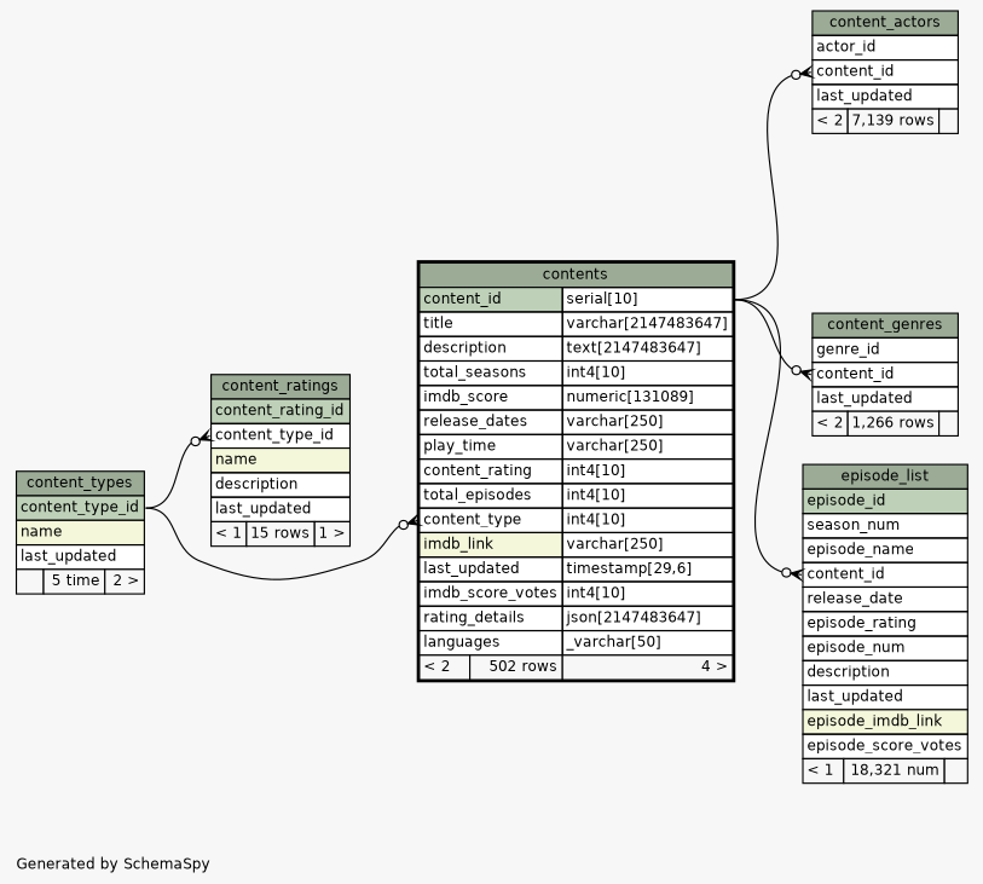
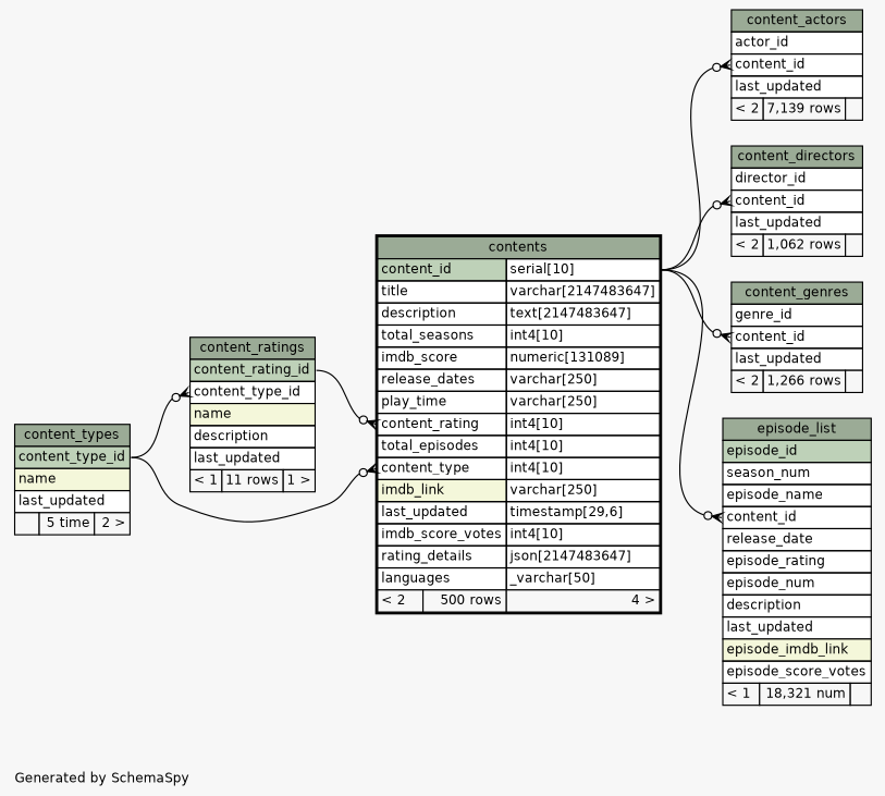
  digraph {
    bgcolor="#f7f7f7"
    fontname=Helvetica
    fontsize=11
    label="\nGenerated by SchemaSpy"
    labeljust=l
    nodesep=0.18
    rankdir=RL
    ranksep=0.46
    node [fontname=Helvetica fontsize=11 shape=plaintext]
    edge [arrowhead=none arrowsize=0.8 arrowtail=crowodot dir=back headport="content_id.type:e" tailport="content_id:w"]
    n1 [label=<     <TABLE BORDER="0" CELLBORDER="1" CELLSPACING="0" BGCOLOR="#ffffff">       <TR><TD COLSPAN="3" BGCOLOR="#9bab96" ALIGN="CENTER">content_actors</TD></TR>       <TR><TD PORT="actor_id" COLSPAN="3" ALIGN="LEFT">actor_id</TD></TR>       <TR><TD PORT="content_id" COLSPAN="3" ALIGN="LEFT">content_id</TD></TR>       <TR><TD PORT="last_updated" COLSPAN="3" ALIGN="LEFT">last_updated</TD></TR>       <TR><TD ALIGN="LEFT" BGCOLOR="#f7f7f7">&lt; 2</TD><TD ALIGN="RIGHT" BGCOLOR="#f7f7f7">7,139 rows</TD><TD ALIGN="RIGHT" BGCOLOR="#f7f7f7">  </TD></TR>     </TABLE>>]
-   n2 [label=<     <TABLE BORDER="2" CELLBORDER="1" CELLSPACING="0" BGCOLOR="#ffffff">       <TR><TD COLSPAN="3" BGCOLOR="#9bab96" ALIGN="CENTER">contents</TD></TR>       <TR><TD PORT="content_id" COLSPAN="2" BGCOLOR="#bed1b8" ALIGN="LEFT">content_id</TD><TD PORT="content_id.type" ALIGN="LEFT">serial[10]</TD></TR>       <TR><TD PORT="title" COLSPAN="2" ALIGN="LEFT">title</TD><TD PORT="title.type" ALIGN="LEFT">varchar[2147483647]</TD></TR>       <TR><TD PORT="description" COLSPAN="2" ALIGN="LEFT">description</TD><TD PORT="description.type" ALIGN="LEFT">text[2147483647]</TD></TR>       <TR><TD PORT="total_seasons" COLSPAN="2" ALIGN="LEFT">total_seasons</TD><TD PORT="total_seasons.type" ALIGN="LEFT">int4[10]</TD></TR>       <TR><TD PORT="imdb_score" COLSPAN="2" ALIGN="LEFT">imdb_score</TD><TD PORT="imdb_score.type" ALIGN="LEFT">numeric[131089]</TD></TR>       <TR><TD PORT="release_dates" COLSPAN="2" ALIGN="LEFT">release_dates</TD><TD PORT="release_dates.type" ALIGN="LEFT">varchar[250]</TD></TR>       <TR><TD PORT="play_time" COLSPAN="2" ALIGN="LEFT">play_time</TD><TD PORT="play_time.type" ALIGN="LEFT">varchar[250]</TD></TR>       <TR><TD PORT="content_rating" COLSPAN="2" ALIGN="LEFT">content_rating</TD><TD PORT="content_rating.type" ALIGN="LEFT">int4[10]</TD></TR>       <TR><TD PORT="total_episodes" COLSPAN="2" ALIGN="LEFT">total_episodes</TD><TD PORT="total_episodes.type" ALIGN="LEFT">int4[10]</TD></TR>       <TR><TD PORT="content_type" COLSPAN="2" ALIGN="LEFT">content_type</TD><TD PORT="content_type.type" ALIGN="LEFT">int4[10]</TD></TR>       <TR><TD PORT="imdb_link" COLSPAN="2" BGCOLOR="#f4f7da" ALIGN="LEFT">imdb_link</TD><TD PORT="imdb_link.type" ALIGN="LEFT">varchar[250]</TD></TR>       <TR><TD PORT="last_updated" COLSPAN="2" ALIGN="LEFT">last_updated</TD><TD PORT="last_updated.type" ALIGN="LEFT">timestamp[29,6]</TD></TR>       <TR><TD PORT="imdb_score_votes" COLSPAN="2" ALIGN="LEFT">imdb_score_votes</TD><TD PORT="imdb_score_votes.type" ALIGN="LEFT">int4[10]</TD></TR>       <TR><TD PORT="rating_details" COLSPAN="2" ALIGN="LEFT">rating_details</TD><TD PORT="rating_details.type" ALIGN="LEFT">json[2147483647]</TD></TR>       <TR><TD PORT="languages" COLSPAN="2" ALIGN="LEFT">languages</TD><TD PORT="languages.type" ALIGN="LEFT">_varchar[50]</TD></TR>       <TR><TD ALIGN="LEFT" BGCOLOR="#f7f7f7">&lt; 2</TD><TD ALIGN="RIGHT" BGCOLOR="#f7f7f7">502 rows</TD><TD ALIGN="RIGHT" BGCOLOR="#f7f7f7">4 &gt;</TD></TR>     </TABLE>>]
-   n3 [label=<     <TABLE BORDER="0" CELLBORDER="1" CELLSPACING="0" BGCOLOR="#ffffff">       <TR><TD COLSPAN="3" BGCOLOR="#9bab96" ALIGN="CENTER">content_ratings</TD></TR>       <TR><TD PORT="content_rating_id" COLSPAN="3" BGCOLOR="#bed1b8" ALIGN="LEFT">content_rating_id</TD></TR>       <TR><TD PORT="content_type_id" COLSPAN="3" ALIGN="LEFT">content_type_id</TD></TR>       <TR><TD PORT="name" COLSPAN="3" BGCOLOR="#f4f7da" ALIGN="LEFT">name</TD></TR>       <TR><TD PORT="description" COLSPAN="3" ALIGN="LEFT">description</TD></TR>       <TR><TD PORT="last_updated" COLSPAN="3" ALIGN="LEFT">last_updated</TD></TR>       <TR><TD ALIGN="LEFT" BGCOLOR="#f7f7f7">&lt; 1</TD><TD ALIGN="RIGHT" BGCOLOR="#f7f7f7">15 rows</TD><TD ALIGN="RIGHT" BGCOLOR="#f7f7f7">1 &gt;</TD></TR>     </TABLE>>]
+   n2 [label=<     <TABLE BORDER="2" CELLBORDER="1" CELLSPACING="0" BGCOLOR="#ffffff">       <TR><TD COLSPAN="3" BGCOLOR="#9bab96" ALIGN="CENTER">contents</TD></TR>       <TR><TD PORT="content_id" COLSPAN="2" BGCOLOR="#bed1b8" ALIGN="LEFT">content_id</TD><TD PORT="content_id.type" ALIGN="LEFT">serial[10]</TD></TR>       <TR><TD PORT="title" COLSPAN="2" ALIGN="LEFT">title</TD><TD PORT="title.type" ALIGN="LEFT">varchar[2147483647]</TD></TR>       <TR><TD PORT="description" COLSPAN="2" ALIGN="LEFT">description</TD><TD PORT="description.type" ALIGN="LEFT">text[2147483647]</TD></TR>       <TR><TD PORT="total_seasons" COLSPAN="2" ALIGN="LEFT">total_seasons</TD><TD PORT="total_seasons.type" ALIGN="LEFT">int4[10]</TD></TR>       <TR><TD PORT="imdb_score" COLSPAN="2" ALIGN="LEFT">imdb_score</TD><TD PORT="imdb_score.type" ALIGN="LEFT">numeric[131089]</TD></TR>       <TR><TD PORT="release_dates" COLSPAN="2" ALIGN="LEFT">release_dates</TD><TD PORT="release_dates.type" ALIGN="LEFT">varchar[250]</TD></TR>       <TR><TD PORT="play_time" COLSPAN="2" ALIGN="LEFT">play_time</TD><TD PORT="play_time.type" ALIGN="LEFT">varchar[250]</TD></TR>       <TR><TD PORT="content_rating" COLSPAN="2" ALIGN="LEFT">content_rating</TD><TD PORT="content_rating.type" ALIGN="LEFT">int4[10]</TD></TR>       <TR><TD PORT="total_episodes" COLSPAN="2" ALIGN="LEFT">total_episodes</TD><TD PORT="total_episodes.type" ALIGN="LEFT">int4[10]</TD></TR>       <TR><TD PORT="content_type" COLSPAN="2" ALIGN="LEFT">content_type</TD><TD PORT="content_type.type" ALIGN="LEFT">int4[10]</TD></TR>       <TR><TD PORT="imdb_link" COLSPAN="2" BGCOLOR="#f4f7da" ALIGN="LEFT">imdb_link</TD><TD PORT="imdb_link.type" ALIGN="LEFT">varchar[250]</TD></TR>       <TR><TD PORT="last_updated" COLSPAN="2" ALIGN="LEFT">last_updated</TD><TD PORT="last_updated.type" ALIGN="LEFT">timestamp[29,6]</TD></TR>       <TR><TD PORT="imdb_score_votes" COLSPAN="2" ALIGN="LEFT">imdb_score_votes</TD><TD PORT="imdb_score_votes.type" ALIGN="LEFT">int4[10]</TD></TR>       <TR><TD PORT="rating_details" COLSPAN="2" ALIGN="LEFT">rating_details</TD><TD PORT="rating_details.type" ALIGN="LEFT">json[2147483647]</TD></TR>       <TR><TD PORT="languages" COLSPAN="2" ALIGN="LEFT">languages</TD><TD PORT="languages.type" ALIGN="LEFT">_varchar[50]</TD></TR>       <TR><TD ALIGN="LEFT" BGCOLOR="#f7f7f7">&lt; 2</TD><TD ALIGN="RIGHT" BGCOLOR="#f7f7f7">500 rows</TD><TD ALIGN="RIGHT" BGCOLOR="#f7f7f7">4 &gt;</TD></TR>     </TABLE>>]
+   n3 [label=<     <TABLE BORDER="0" CELLBORDER="1" CELLSPACING="0" BGCOLOR="#ffffff">       <TR><TD COLSPAN="3" BGCOLOR="#9bab96" ALIGN="CENTER">content_ratings</TD></TR>       <TR><TD PORT="content_rating_id" COLSPAN="3" BGCOLOR="#bed1b8" ALIGN="LEFT">content_rating_id</TD></TR>       <TR><TD PORT="content_type_id" COLSPAN="3" ALIGN="LEFT">content_type_id</TD></TR>       <TR><TD PORT="name" COLSPAN="3" BGCOLOR="#f4f7da" ALIGN="LEFT">name</TD></TR>       <TR><TD PORT="description" COLSPAN="3" ALIGN="LEFT">description</TD></TR>       <TR><TD PORT="last_updated" COLSPAN="3" ALIGN="LEFT">last_updated</TD></TR>       <TR><TD ALIGN="LEFT" BGCOLOR="#f7f7f7">&lt; 1</TD><TD ALIGN="RIGHT" BGCOLOR="#f7f7f7">11 rows</TD><TD ALIGN="RIGHT" BGCOLOR="#f7f7f7">1 &gt;</TD></TR>     </TABLE>>]
    n4 [label=<     <TABLE BORDER="0" CELLBORDER="1" CELLSPACING="0" BGCOLOR="#ffffff">       <TR><TD COLSPAN="3" BGCOLOR="#9bab96" ALIGN="CENTER">content_types</TD></TR>       <TR><TD PORT="content_type_id" COLSPAN="3" BGCOLOR="#bed1b8" ALIGN="LEFT">content_type_id</TD></TR>       <TR><TD PORT="name" COLSPAN="3" BGCOLOR="#f4f7da" ALIGN="LEFT">name</TD></TR>       <TR><TD PORT="last_updated" COLSPAN="3" ALIGN="LEFT">last_updated</TD></TR>       <TR><TD ALIGN="LEFT" BGCOLOR="#f7f7f7">  </TD><TD ALIGN="RIGHT" BGCOLOR="#f7f7f7">5 time</TD><TD ALIGN="RIGHT" BGCOLOR="#f7f7f7">2 &gt;</TD></TR>     </TABLE>>]
+   n5 [label=<     <TABLE BORDER="0" CELLBORDER="1" CELLSPACING="0" BGCOLOR="#ffffff">       <TR><TD COLSPAN="3" BGCOLOR="#9bab96" ALIGN="CENTER">content_directors</TD></TR>       <TR><TD PORT="director_id" COLSPAN="3" ALIGN="LEFT">director_id</TD></TR>       <TR><TD PORT="content_id" COLSPAN="3" ALIGN="LEFT">content_id</TD></TR>       <TR><TD PORT="last_updated" COLSPAN="3" ALIGN="LEFT">last_updated</TD></TR>       <TR><TD ALIGN="LEFT" BGCOLOR="#f7f7f7">&lt; 2</TD><TD ALIGN="RIGHT" BGCOLOR="#f7f7f7">1,062 rows</TD><TD ALIGN="RIGHT" BGCOLOR="#f7f7f7">  </TD></TR>     </TABLE>>]
    n6 [label=<     <TABLE BORDER="0" CELLBORDER="1" CELLSPACING="0" BGCOLOR="#ffffff">       <TR><TD COLSPAN="3" BGCOLOR="#9bab96" ALIGN="CENTER">content_genres</TD></TR>       <TR><TD PORT="genre_id" COLSPAN="3" ALIGN="LEFT">genre_id</TD></TR>       <TR><TD PORT="content_id" COLSPAN="3" ALIGN="LEFT">content_id</TD></TR>       <TR><TD PORT="last_updated" COLSPAN="3" ALIGN="LEFT">last_updated</TD></TR>       <TR><TD ALIGN="LEFT" BGCOLOR="#f7f7f7">&lt; 2</TD><TD ALIGN="RIGHT" BGCOLOR="#f7f7f7">1,266 rows</TD><TD ALIGN="RIGHT" BGCOLOR="#f7f7f7">  </TD></TR>     </TABLE>>]
    n7 [label=<     <TABLE BORDER="0" CELLBORDER="1" CELLSPACING="0" BGCOLOR="#ffffff">       <TR><TD COLSPAN="3" BGCOLOR="#9bab96" ALIGN="CENTER">episode_list</TD></TR>       <TR><TD PORT="episode_id" COLSPAN="3" BGCOLOR="#bed1b8" ALIGN="LEFT">episode_id</TD></TR>       <TR><TD PORT="season_num" COLSPAN="3" ALIGN="LEFT">season_num</TD></TR>       <TR><TD PORT="episode_name" COLSPAN="3" ALIGN="LEFT">episode_name</TD></TR>       <TR><TD PORT="content_id" COLSPAN="3" ALIGN="LEFT">content_id</TD></TR>       <TR><TD PORT="release_date" COLSPAN="3" ALIGN="LEFT">release_date</TD></TR>       <TR><TD PORT="episode_rating" COLSPAN="3" ALIGN="LEFT">episode_rating</TD></TR>       <TR><TD PORT="episode_num" COLSPAN="3" ALIGN="LEFT">episode_num</TD></TR>       <TR><TD PORT="description" COLSPAN="3" ALIGN="LEFT">description</TD></TR>       <TR><TD PORT="last_updated" COLSPAN="3" ALIGN="LEFT">last_updated</TD></TR>       <TR><TD PORT="episode_imdb_link" COLSPAN="3" BGCOLOR="#f4f7da" ALIGN="LEFT">episode_imdb_link</TD></TR>       <TR><TD PORT="episode_score_votes" COLSPAN="3" ALIGN="LEFT">episode_score_votes</TD></TR>       <TR><TD ALIGN="LEFT" BGCOLOR="#f7f7f7">&lt; 1</TD><TD ALIGN="RIGHT" BGCOLOR="#f7f7f7">18,321 num</TD><TD ALIGN="RIGHT" BGCOLOR="#f7f7f7">  </TD></TR>     </TABLE>>]
    n1 -> n2
+   n2 -> n3 [headport="content_rating_id:e" tailport="content_rating:w"]
    n2 -> n4 [headport="content_type_id:e" tailport="content_type:w"]
    n3 -> n4 [headport="content_type_id:e" tailport="content_type_id:w"]
+   n5 -> n2
    n6 -> n2
    n7 -> n2
  }
